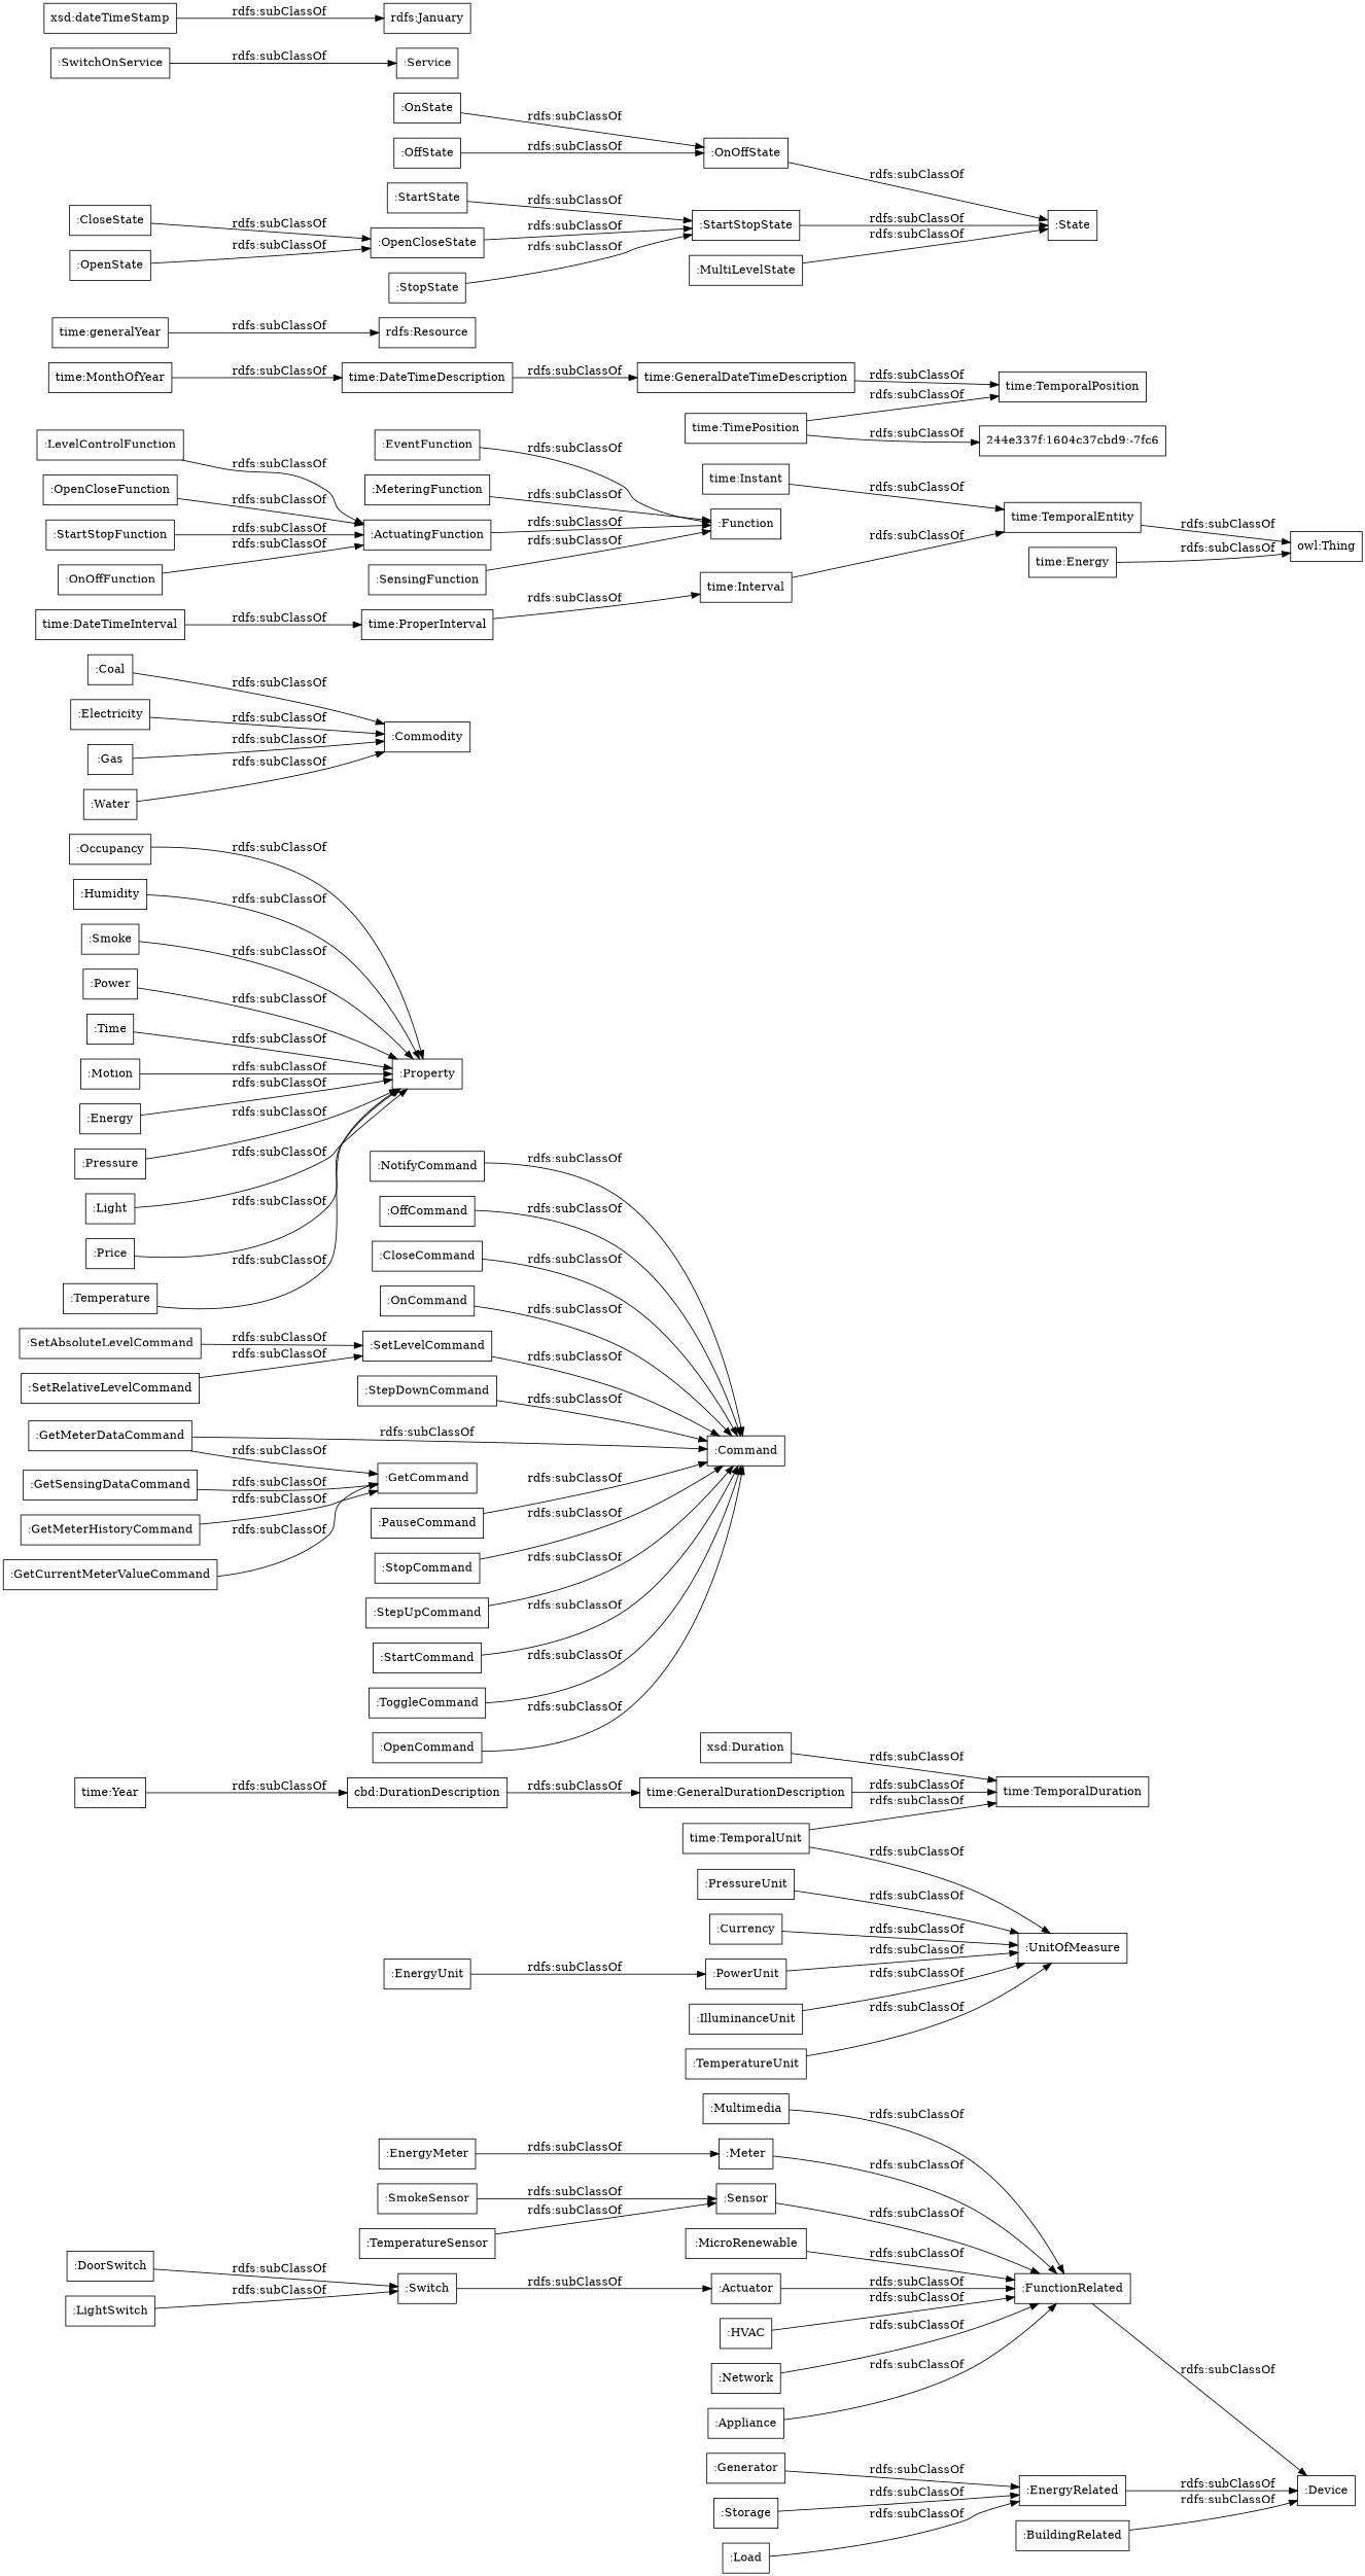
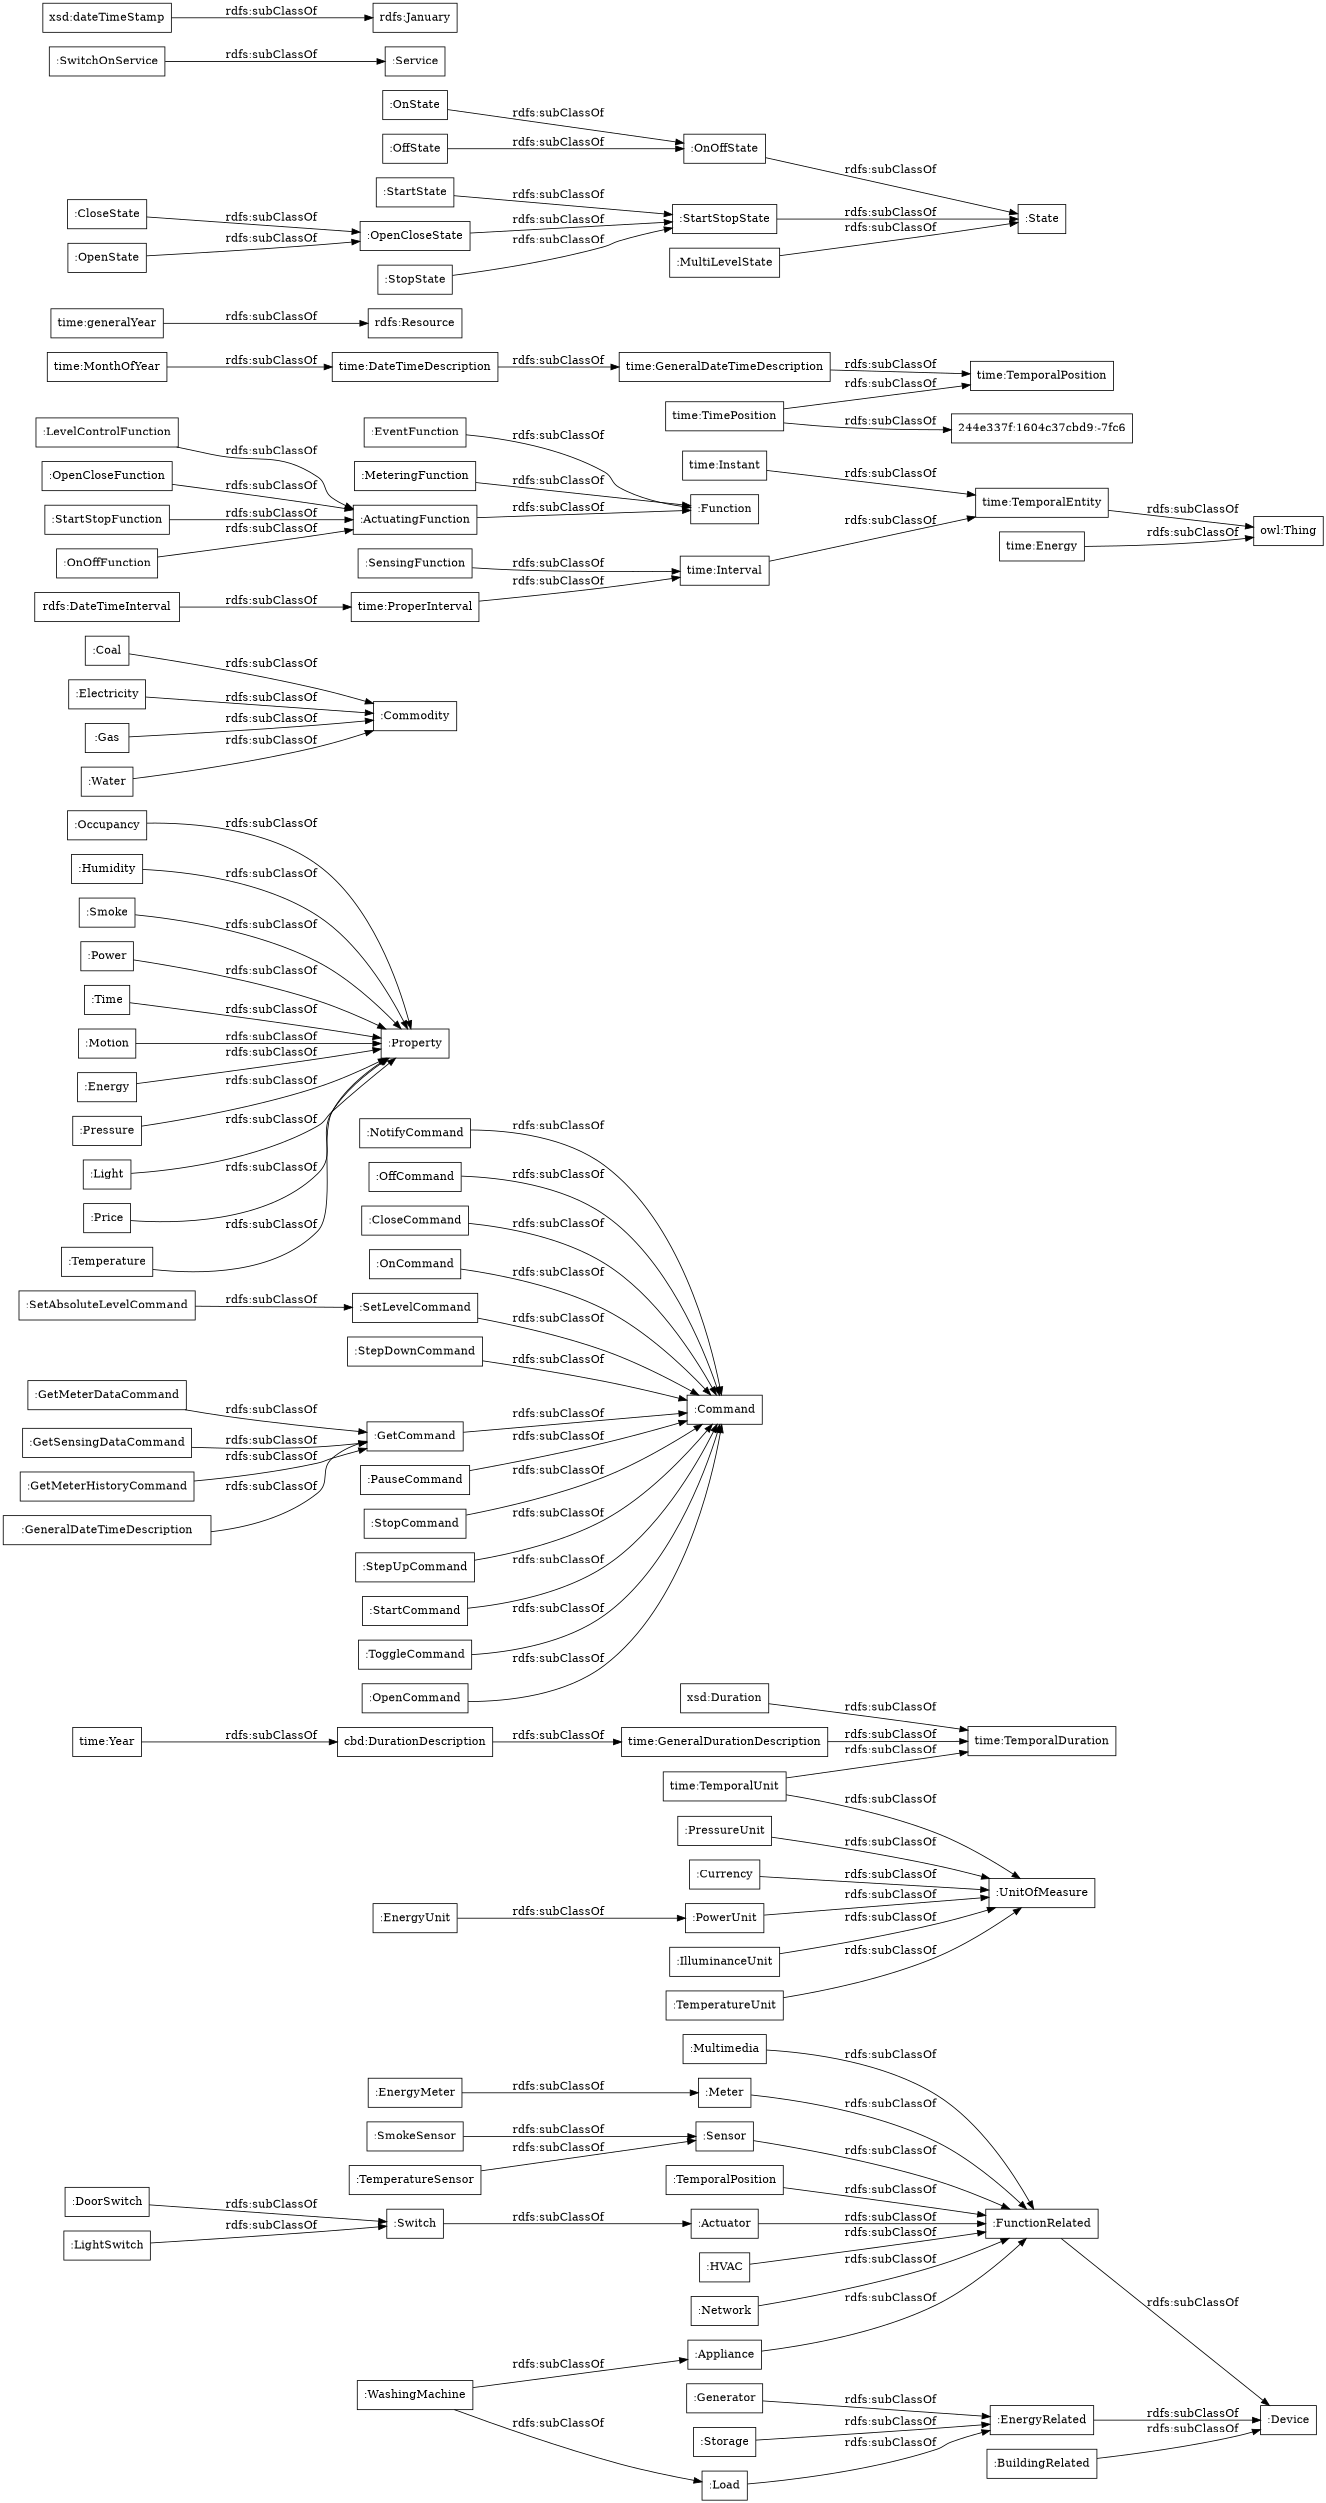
  digraph {
    rankdir=LR
    node [color=black shape=rectangle]
-   ":MicroRenewable"
+   ":MicroRenewable" [label=":TemporalPosition"]
    ":FunctionRelated"
    ":Device"
    n4 [label="xsd:Duration"]
    "time:TemporalDuration"
    ":NotifyCommand"
    ":Command"
    ":OffCommand"
    ":CloseCommand"
    ":Occupancy"
    ":Property"
    ":Coal"
    ":Commodity"
    ":DoorSwitch"
    ":Switch"
    ":Actuator"
    ":HVAC"
    ":OnCommand"
    ":SetAbsoluteLevelCommand"
    ":SetLevelCommand"
    "time:Instant"
    "time:TemporalEntity"
    "owl:Thing"
    ":SensingFunction"
    ":Function"
    "time:MonthOfYear"
    "time:DateTimeDescription"
    "time:GeneralDateTimeDescription"
    "time:GeneralDurationDescription"
    n30 [label="time:Energy"]
    ":StepDownCommand"
    ":GetCommand"
    "time:generalYear"
    "rdfs:Resource"
    "time:ProperInterval"
    "time:Interval"
    "time:TimePosition"
    "244e337f:1604c37cbd9:-7fc6"
    "time:TemporalPosition"
    ":StartState"
    ":StartStopState"
    ":State"
    ":GetMeterDataCommand"
    ":OpenCloseFunction"
    ":ActuatingFunction"
    ":Load"
    ":EnergyRelated"
    ":GetSensingDataCommand"
    ":Electricity"
    ":PauseCommand"
    ":PressureUnit"
    ":UnitOfMeasure"
    ":CloseState"
    ":OpenCloseState"
    ":BuildingRelated"
    ":Humidity"
    ":Network"
    ":StartStopFunction"
-   ":SetRelativeLevelCommand"
    ":StopState"
    ":StopCommand"
    ":Smoke"
    ":GetMeterHistoryCommand"
    ":Power"
    n65 [label="cbd:DurationDescription"]
    "time:Year"
    ":Currency"
    ":OffState"
    ":OnOffState"
-   ":GetCurrentMeterValueCommand"
+   ":GetCurrentMeterValueCommand" [label=":GeneralDateTimeDescription"]
    ":Appliance"
    ":StepUpCommand"
    ":Time"
    ":StartCommand"
    ":Motion"
    ":Energy"
    ":SwitchOnService"
    ":Service"
    ":EnergyMeter"
    ":Meter"
+   ":WashingMachine"
    ":Multimedia"
    ":Pressure"
    "time:TemporalUnit"
    ":OnOffFunction"
    ":LightSwitch"
    ":Storage"
    ":Light"
-   "time:DateTimeInterval"
+   "time:DateTimeInterval" [label="rdfs:DateTimeInterval"]
    ":PowerUnit"
    ":MultiLevelState"
    ":EnergyUnit"
    ":IlluminanceUnit"
    ":Gas"
    ":Price"
    ":EventFunction"
    ":SmokeSensor"
    ":Sensor"
    ":Water"
    ":LevelControlFunction"
    n101 [label="rdfs:January"]
    "xsd:dateTimeStamp"
    ":Temperature"
    ":ToggleCommand"
    ":OpenCommand"
    ":OpenState"
    ":MeteringFunction"
    ":TemperatureUnit"
    ":OnState"
    ":Generator"
    ":TemperatureSensor"
    ":MicroRenewable" -> ":FunctionRelated" [label="rdfs:subClassOf"]
    ":FunctionRelated" -> ":Device" [label="rdfs:subClassOf"]
    n4 -> "time:TemporalDuration" [label="rdfs:subClassOf"]
    ":NotifyCommand" -> ":Command" [label="rdfs:subClassOf"]
    ":OffCommand" -> ":Command" [label="rdfs:subClassOf"]
    ":CloseCommand" -> ":Command" [label="rdfs:subClassOf"]
    ":Occupancy" -> ":Property" [label="rdfs:subClassOf"]
    ":Coal" -> ":Commodity" [label="rdfs:subClassOf"]
    ":DoorSwitch" -> ":Switch" [label="rdfs:subClassOf"]
    ":Switch" -> ":Actuator" [label="rdfs:subClassOf"]
    ":Actuator" -> ":FunctionRelated" [label="rdfs:subClassOf"]
    ":HVAC" -> ":FunctionRelated" [label="rdfs:subClassOf"]
    ":OnCommand" -> ":Command" [label="rdfs:subClassOf"]
    ":SetAbsoluteLevelCommand" -> ":SetLevelCommand" [label="rdfs:subClassOf"]
    ":SetLevelCommand" -> ":Command" [label="rdfs:subClassOf"]
    "time:Instant" -> "time:TemporalEntity" [label="rdfs:subClassOf"]
    "time:TemporalEntity" -> "owl:Thing" [label="rdfs:subClassOf"]
-   ":SensingFunction" -> ":Function" [label="rdfs:subClassOf"]
+   ":SensingFunction" -> "time:Interval" [label="rdfs:subClassOf"]
    "time:MonthOfYear" -> "time:DateTimeDescription" [label="rdfs:subClassOf"]
    "time:DateTimeDescription" -> "time:GeneralDateTimeDescription" [label="rdfs:subClassOf"]
    "time:GeneralDateTimeDescription" -> "time:TemporalPosition" [label="rdfs:subClassOf"]
    "time:GeneralDurationDescription" -> "time:TemporalDuration" [label="rdfs:subClassOf"]
    n30 -> "owl:Thing" [label="rdfs:subClassOf"]
    ":StepDownCommand" -> ":Command" [label="rdfs:subClassOf"]
-   ":GetMeterDataCommand" -> ":Command" [label="rdfs:subClassOf"]
+   ":GetCommand" -> ":Command" [label="rdfs:subClassOf"]
    "time:generalYear" -> "rdfs:Resource" [label="rdfs:subClassOf"]
    "time:ProperInterval" -> "time:Interval" [label="rdfs:subClassOf"]
    "time:Interval" -> "time:TemporalEntity" [label="rdfs:subClassOf"]
    "time:TimePosition" -> "244e337f:1604c37cbd9:-7fc6" [label="rdfs:subClassOf"]
    "time:TimePosition" -> "time:TemporalPosition" [label="rdfs:subClassOf"]
    ":StartState" -> ":StartStopState" [label="rdfs:subClassOf"]
    ":StartStopState" -> ":State" [label="rdfs:subClassOf"]
    ":GetMeterDataCommand" -> ":GetCommand" [label="rdfs:subClassOf"]
    ":OpenCloseFunction" -> ":ActuatingFunction" [label="rdfs:subClassOf"]
    ":ActuatingFunction" -> ":Function" [label="rdfs:subClassOf"]
    ":Load" -> ":EnergyRelated" [label="rdfs:subClassOf"]
    ":EnergyRelated" -> ":Device" [label="rdfs:subClassOf"]
    ":GetSensingDataCommand" -> ":GetCommand" [label="rdfs:subClassOf"]
    ":Electricity" -> ":Commodity" [label="rdfs:subClassOf"]
    ":PauseCommand" -> ":Command" [label="rdfs:subClassOf"]
    ":PressureUnit" -> ":UnitOfMeasure" [label="rdfs:subClassOf"]
    ":CloseState" -> ":OpenCloseState" [label="rdfs:subClassOf"]
    ":OpenCloseState" -> ":StartStopState" [label="rdfs:subClassOf"]
    ":BuildingRelated" -> ":Device" [label="rdfs:subClassOf"]
    ":Humidity" -> ":Property" [label="rdfs:subClassOf"]
    ":Network" -> ":FunctionRelated" [label="rdfs:subClassOf"]
    ":StartStopFunction" -> ":ActuatingFunction" [label="rdfs:subClassOf"]
-   ":SetRelativeLevelCommand" -> ":SetLevelCommand" [label="rdfs:subClassOf"]
    ":StopState" -> ":StartStopState" [label="rdfs:subClassOf"]
    ":StopCommand" -> ":Command" [label="rdfs:subClassOf"]
    ":Smoke" -> ":Property" [label="rdfs:subClassOf"]
    ":GetMeterHistoryCommand" -> ":GetCommand" [label="rdfs:subClassOf"]
    ":Power" -> ":Property" [label="rdfs:subClassOf"]
    n65 -> "time:GeneralDurationDescription" [label="rdfs:subClassOf"]
    "time:Year" -> n65 [label="rdfs:subClassOf"]
    ":Currency" -> ":UnitOfMeasure" [label="rdfs:subClassOf"]
    ":OffState" -> ":OnOffState" [label="rdfs:subClassOf"]
    ":OnOffState" -> ":State" [label="rdfs:subClassOf"]
    ":GetCurrentMeterValueCommand" -> ":GetCommand" [label="rdfs:subClassOf"]
    ":Appliance" -> ":FunctionRelated" [label="rdfs:subClassOf"]
    ":StepUpCommand" -> ":Command" [label="rdfs:subClassOf"]
    ":Time" -> ":Property" [label="rdfs:subClassOf"]
    ":StartCommand" -> ":Command" [label="rdfs:subClassOf"]
    ":Motion" -> ":Property" [label="rdfs:subClassOf"]
    ":Energy" -> ":Property" [label="rdfs:subClassOf"]
    ":SwitchOnService" -> ":Service" [label="rdfs:subClassOf"]
    ":EnergyMeter" -> ":Meter" [label="rdfs:subClassOf"]
    ":Meter" -> ":FunctionRelated" [label="rdfs:subClassOf"]
+   ":WashingMachine" -> ":Load" [label="rdfs:subClassOf"]
+   ":WashingMachine" -> ":Appliance" [label="rdfs:subClassOf"]
    ":Multimedia" -> ":FunctionRelated" [label="rdfs:subClassOf"]
    ":Pressure" -> ":Property" [label="rdfs:subClassOf"]
    "time:TemporalUnit" -> "time:TemporalDuration" [label="rdfs:subClassOf"]
    "time:TemporalUnit" -> ":UnitOfMeasure" [label="rdfs:subClassOf"]
    ":OnOffFunction" -> ":ActuatingFunction" [label="rdfs:subClassOf"]
    ":LightSwitch" -> ":Switch" [label="rdfs:subClassOf"]
    ":Storage" -> ":EnergyRelated" [label="rdfs:subClassOf"]
    ":Light" -> ":Property" [label="rdfs:subClassOf"]
    "time:DateTimeInterval" -> "time:ProperInterval" [label="rdfs:subClassOf"]
    ":PowerUnit" -> ":UnitOfMeasure" [label="rdfs:subClassOf"]
    ":MultiLevelState" -> ":State" [label="rdfs:subClassOf"]
    ":EnergyUnit" -> ":PowerUnit" [label="rdfs:subClassOf"]
    ":IlluminanceUnit" -> ":UnitOfMeasure" [label="rdfs:subClassOf"]
    ":Gas" -> ":Commodity" [label="rdfs:subClassOf"]
    ":Price" -> ":Property" [label="rdfs:subClassOf"]
    ":EventFunction" -> ":Function" [label="rdfs:subClassOf"]
    ":SmokeSensor" -> ":Sensor" [label="rdfs:subClassOf"]
    ":Sensor" -> ":FunctionRelated" [label="rdfs:subClassOf"]
    ":Water" -> ":Commodity" [label="rdfs:subClassOf"]
    ":LevelControlFunction" -> ":ActuatingFunction" [label="rdfs:subClassOf"]
    "xsd:dateTimeStamp" -> n101 [label="rdfs:subClassOf"]
    ":Temperature" -> ":Property" [label="rdfs:subClassOf"]
    ":ToggleCommand" -> ":Command" [label="rdfs:subClassOf"]
    ":OpenCommand" -> ":Command" [label="rdfs:subClassOf"]
    ":OpenState" -> ":OpenCloseState" [label="rdfs:subClassOf"]
    ":MeteringFunction" -> ":Function" [label="rdfs:subClassOf"]
    ":TemperatureUnit" -> ":UnitOfMeasure" [label="rdfs:subClassOf"]
    ":OnState" -> ":OnOffState" [label="rdfs:subClassOf"]
    ":Generator" -> ":EnergyRelated" [label="rdfs:subClassOf"]
    ":TemperatureSensor" -> ":Sensor" [label="rdfs:subClassOf"]
  }
